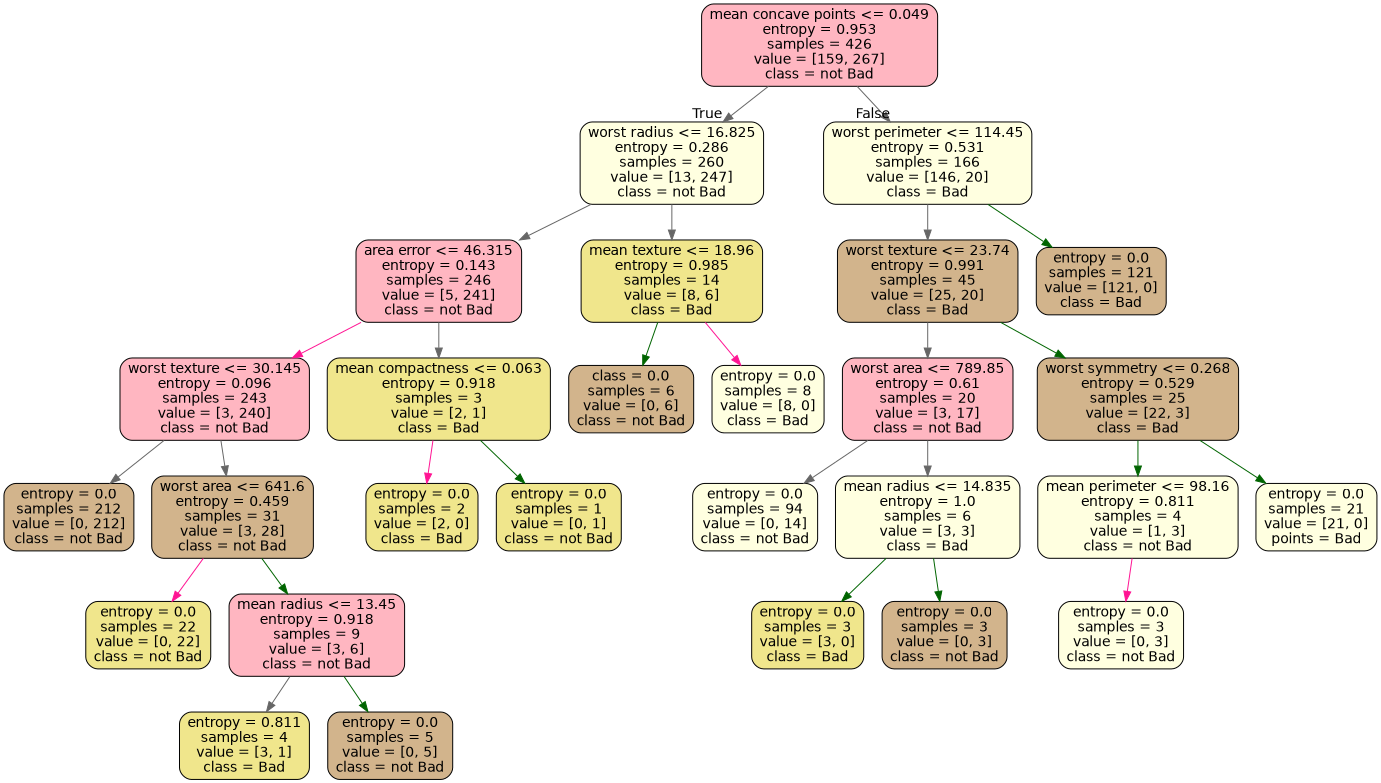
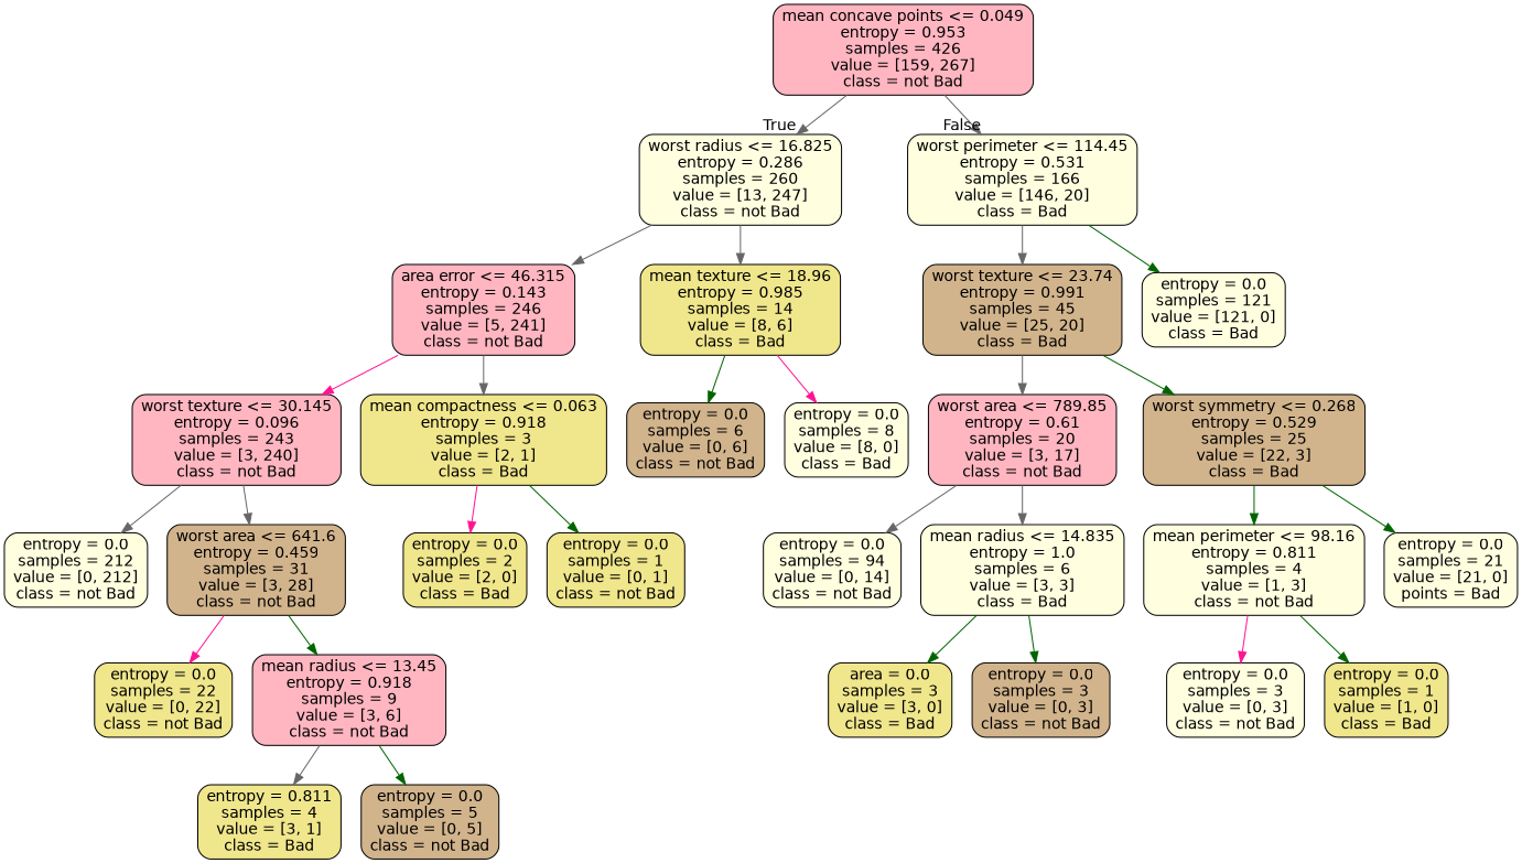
  digraph {
    node [color=black fillcolor=lightyellow fontname=helvetica shape=box style="filled, rounded"]
    edge [color=gray40 fontname=helvetica]
    n1 [fillcolor=lightpink label="mean concave points <= 0.049\nentropy = 0.953\nsamples = 426\nvalue = [159, 267]\nclass = not Bad"]
    n2 [label="worst radius <= 16.825\nentropy = 0.286\nsamples = 260\nvalue = [13, 247]\nclass = not Bad"]
    n3 [label="worst perimeter <= 114.45\nentropy = 0.531\nsamples = 166\nvalue = [146, 20]\nclass = Bad"]
    n4 [fillcolor=lightpink label="area error <= 46.315\nentropy = 0.143\nsamples = 246\nvalue = [5, 241]\nclass = not Bad"]
    n5 [fillcolor=khaki label="mean texture <= 18.96\nentropy = 0.985\nsamples = 14\nvalue = [8, 6]\nclass = Bad"]
    n6 [fillcolor=tan label="worst texture <= 23.74\nentropy = 0.991\nsamples = 45\nvalue = [25, 20]\nclass = Bad"]
-   n7 [fillcolor=tan label="entropy = 0.0\nsamples = 121\nvalue = [121, 0]\nclass = Bad"]
+   n7 [label="entropy = 0.0\nsamples = 121\nvalue = [121, 0]\nclass = Bad"]
    n8 [fillcolor=lightpink label="worst texture <= 30.145\nentropy = 0.096\nsamples = 243\nvalue = [3, 240]\nclass = not Bad"]
    n9 [fillcolor=khaki label="mean compactness <= 0.063\nentropy = 0.918\nsamples = 3\nvalue = [2, 1]\nclass = Bad"]
-   n10 [fillcolor=tan label="class = 0.0\nsamples = 6\nvalue = [0, 6]\nclass = not Bad"]
+   n10 [fillcolor=tan label="entropy = 0.0\nsamples = 6\nvalue = [0, 6]\nclass = not Bad"]
    n11 [label="entropy = 0.0\nsamples = 8\nvalue = [8, 0]\nclass = Bad"]
-   n12 [fillcolor=tan label="entropy = 0.0\nsamples = 212\nvalue = [0, 212]\nclass = not Bad"]
+   n12 [label="entropy = 0.0\nsamples = 212\nvalue = [0, 212]\nclass = not Bad"]
    n13 [fillcolor=tan label="worst area <= 641.6\nentropy = 0.459\nsamples = 31\nvalue = [3, 28]\nclass = not Bad"]
    n14 [fillcolor=khaki label="entropy = 0.0\nsamples = 2\nvalue = [2, 0]\nclass = Bad"]
    n15 [fillcolor=khaki label="entropy = 0.0\nsamples = 1\nvalue = [0, 1]\nclass = not Bad"]
    n16 [fillcolor=khaki label="entropy = 0.0\nsamples = 22\nvalue = [0, 22]\nclass = not Bad"]
    n17 [fillcolor=lightpink label="mean radius <= 13.45\nentropy = 0.918\nsamples = 9\nvalue = [3, 6]\nclass = not Bad"]
    n18 [fillcolor=khaki label="entropy = 0.811\nsamples = 4\nvalue = [3, 1]\nclass = Bad"]
    n19 [fillcolor=tan label="entropy = 0.0\nsamples = 5\nvalue = [0, 5]\nclass = not Bad"]
    n20 [fillcolor=lightpink label="worst area <= 789.85\nentropy = 0.61\nsamples = 20\nvalue = [3, 17]\nclass = not Bad"]
    n21 [fillcolor=tan label="worst symmetry <= 0.268\nentropy = 0.529\nsamples = 25\nvalue = [22, 3]\nclass = Bad"]
    n22 [label="entropy = 0.0\nsamples = 94\nvalue = [0, 14]\nclass = not Bad"]
    n23 [label="mean radius <= 14.835\nentropy = 1.0\nsamples = 6\nvalue = [3, 3]\nclass = Bad"]
    n24 [label="mean perimeter <= 98.16\nentropy = 0.811\nsamples = 4\nvalue = [1, 3]\nclass = not Bad"]
    n25 [label="entropy = 0.0\nsamples = 21\nvalue = [21, 0]\npoints = Bad"]
-   n26 [fillcolor=khaki label="entropy = 0.0\nsamples = 3\nvalue = [3, 0]\nclass = Bad"]
+   n26 [fillcolor=khaki label="area = 0.0\nsamples = 3\nvalue = [3, 0]\nclass = Bad"]
    n27 [fillcolor=tan label="entropy = 0.0\nsamples = 3\nvalue = [0, 3]\nclass = not Bad"]
    n28 [label="entropy = 0.0\nsamples = 3\nvalue = [0, 3]\nclass = not Bad"]
+   n29 [fillcolor=khaki label="entropy = 0.0\nsamples = 1\nvalue = [1, 0]\nclass = Bad"]
    n1 -> n2 [headlabel=True labelangle=45 labeldistance=2.5]
    n1 -> n3 [headlabel=False labelangle=-45 labeldistance=2.5]
    n2 -> n4
    n2 -> n5
    n3 -> n6
    n3 -> n7 [color=darkgreen]
    n4 -> n8 [color=deeppink]
    n4 -> n9
    n5 -> n10 [color=darkgreen]
    n5 -> n11 [color=deeppink]
    n6 -> n20
    n6 -> n21 [color=darkgreen]
    n8 -> n12
    n8 -> n13
    n9 -> n14 [color=deeppink]
    n9 -> n15 [color=darkgreen]
    n13 -> n16 [color=deeppink]
    n13 -> n17 [color=darkgreen]
    n17 -> n18
    n17 -> n19 [color=darkgreen]
    n20 -> n22
    n20 -> n23
    n21 -> n24 [color=darkgreen]
    n21 -> n25 [color=darkgreen]
    n23 -> n26 [color=darkgreen]
    n23 -> n27 [color=darkgreen]
    n24 -> n28 [color=deeppink]
+   n24 -> n29 [color=darkgreen]
  }
